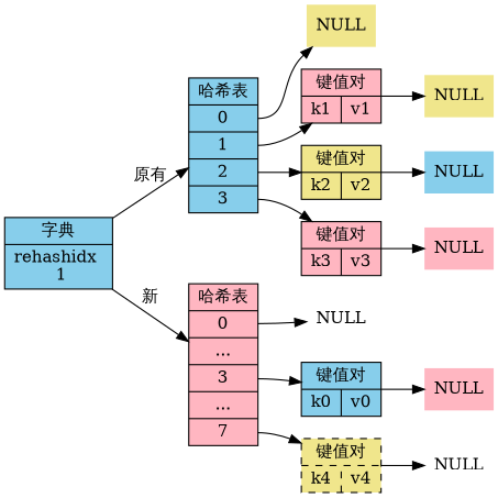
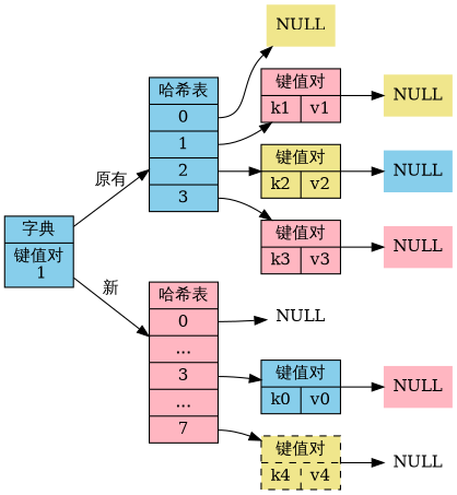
  digraph {
    rankdir=LR
    node [shape=record style=filled fillcolor=lightpink]
-   n1 [label="字典| rehashidx \n 1" fillcolor=skyblue]
+   n1 [label="字典| 键值对 \n 1" fillcolor=skyblue]
    n2 [label="哈希表 | <0> 0 | <1> 1 | <2> 2 | <3> 3 " fillcolor=skyblue]
    n3 [label="哈希表 | <0> 0 | ... | <3> 3 | ... | <7> 7 "]
    n4 [label="键值对 | { k1 | v1 }"]
    n5 [label="键值对 | { k2 | v2 }" fillcolor=khaki]
    n6 [label="键值对 | { k3 | v3 }"]
    n7 [label=NULL shape=plaintext fillcolor=khaki]
    n8 [label="键值对 | { k0 | v0 }" fillcolor=skyblue]
    n9 [label="键值对 | { k4 | v4 }" style="dashed,filled" fillcolor=khaki]
    n10 [label=NULL shape=plaintext fillcolor=white]
    n11 [label=NULL shape=plaintext]
    n12 [label=NULL shape=plaintext fillcolor=khaki]
    n13 [label=NULL shape=plaintext fillcolor=skyblue]
    n14 [label=NULL shape=plaintext]
    n15 [label=NULL shape=plaintext fillcolor=white]
    n1 -> n2 [label="原有"]
    n1 -> n3 [label="新"]
    n2 -> n4 [tailport=1]
    n2 -> n5 [tailport=2]
    n2 -> n6 [tailport=3]
    n2 -> n7 [tailport=0]
    n3 -> n8 [tailport=3]
    n3 -> n9 [tailport=7]
    n3 -> n10 [tailport=0]
    n4 -> n12
    n5 -> n13
    n6 -> n14
    n8 -> n11
    n9 -> n15
  }
